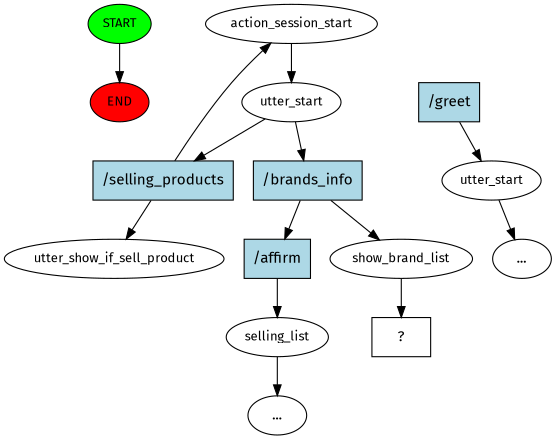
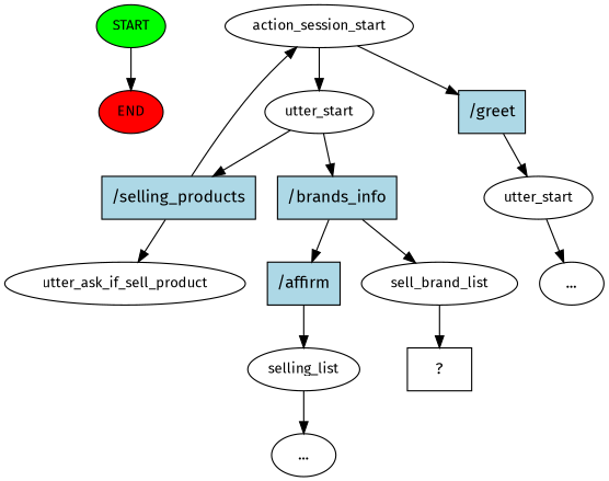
  digraph {
    fontname="Fira Sans"
    node [fontname="Fira Sans" fontsize=12]
    edge [fontname="Fira Sans"]
    n1 [fillcolor=green label=START style=filled]
    n2 [fillcolor=red label=END style=filled]
    n3 [label=action_session_start]
    n4 [label=utter_start]
    n5 [fillcolor=lightblue label="/greet" shape=rect style=filled fontsize=""]
    n6 [fillcolor=lightblue label="/selling_products" shape=rect style=filled fontsize=""]
    n7 [fillcolor=lightblue label="/brands_info" shape=rect style=filled fontsize=""]
    n8 [label=utter_start]
    n9 [label="..." fontsize=""]
-   n10 [label=utter_show_if_sell_product]
+   n10 [label=utter_ask_if_sell_product]
    n11 [fillcolor=lightblue label="/affirm" shape=rect style=filled fontsize=""]
-   n12 [label=show_brand_list]
+   n12 [label=sell_brand_list]
    n13 [label=selling_list]
    n14 [label="..." fontsize=""]
    n15 [label="  ?  " shape=rect fontsize=""]
    n1 -> n2
    n3 -> n4
+   n3 -> n5
    n4 -> n6
    n4 -> n7
    n5 -> n8
    n6 -> n3
    n6 -> n10
    n7 -> n11
    n7 -> n12
    n8 -> n9
    n11 -> n13
    n12 -> n15
    n13 -> n14
  }
